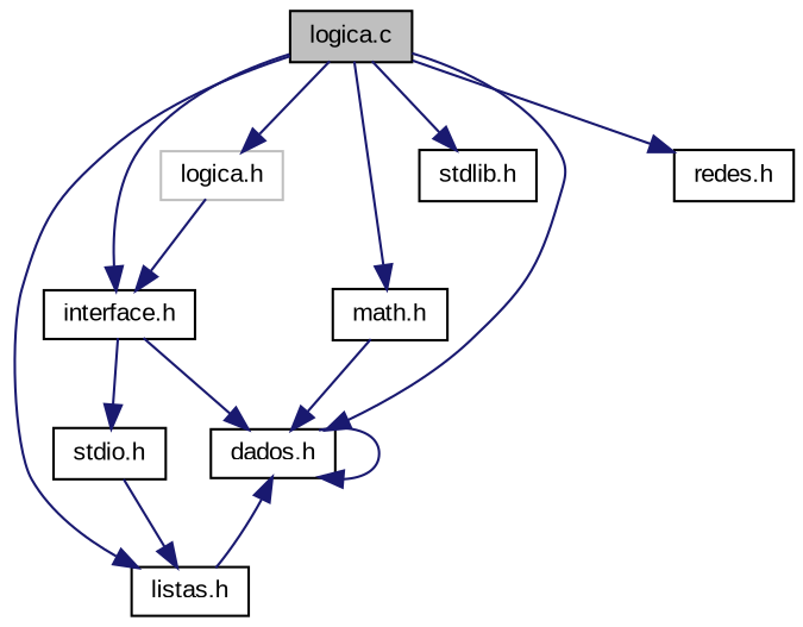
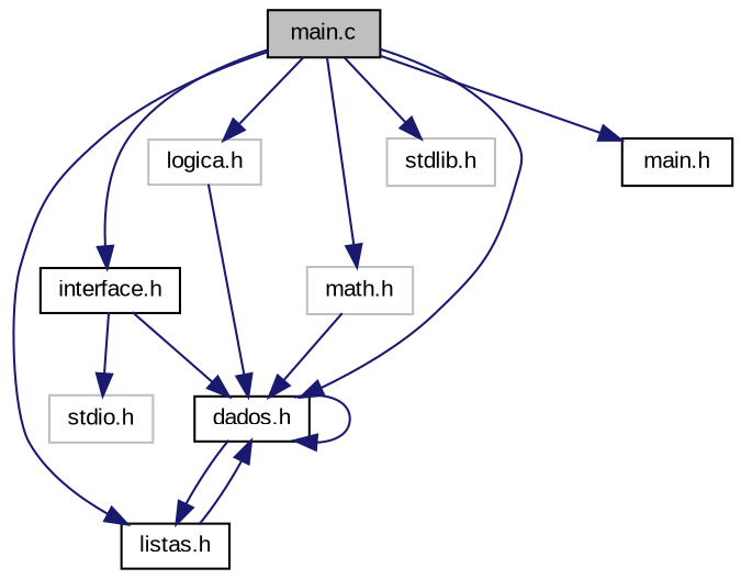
  digraph {
    fontname="Liberation Sans"
    node [color=black fillcolor=white fontname="Liberation Sans" fontsize=10 shape=record style=filled]
    edge [color=midnightblue fontname="Liberation Sans" fontsize=10 labelfontname=Helvetica labelfontsize=10 style=solid]
-   n1 [fillcolor=grey75 fontcolor=black height=0.2 label="logica.c" width=0.4]
+   n1 [fillcolor=grey75 fontcolor=black height=0.2 label="main.c" width=0.4]
    n2 [height=0.2 label="dados.h" width=0.4]
    n3 [height=0.2 label="listas.h" width=0.4]
    n4 [height=0.2 label="interface.h" width=0.4]
    n5 [color=grey75 height=0.2 label="logica.h" width=0.4]
-   n6 [height=0.2 label="stdlib.h" width=0.4]
-   n7 [height=0.2 label="math.h" width=0.4]
-   n8 [height=0.2 label="redes.h" width=0.4]
-   n9 [height=0.2 label="stdio.h" width=0.4]
+   n6 [color=grey75 height=0.2 label="stdlib.h" width=0.4]
+   n7 [color=grey75 height=0.2 label="math.h" width=0.4]
+   n8 [height=0.2 label="main.h" width=0.4]
+   n9 [color=grey75 height=0.2 label="stdio.h" width=0.4]
    n1 -> n2
    n1 -> n3
    n1 -> n4
    n1 -> n5
    n1 -> n6
    n1 -> n7
    n1 -> n8
    n2 -> n2
-   n9 -> n3
+   n2 -> n3
    n3 -> n2
    n4 -> n2
    n4 -> n9
-   n5 -> n4
+   n5 -> n2
    n7 -> n2
  }
